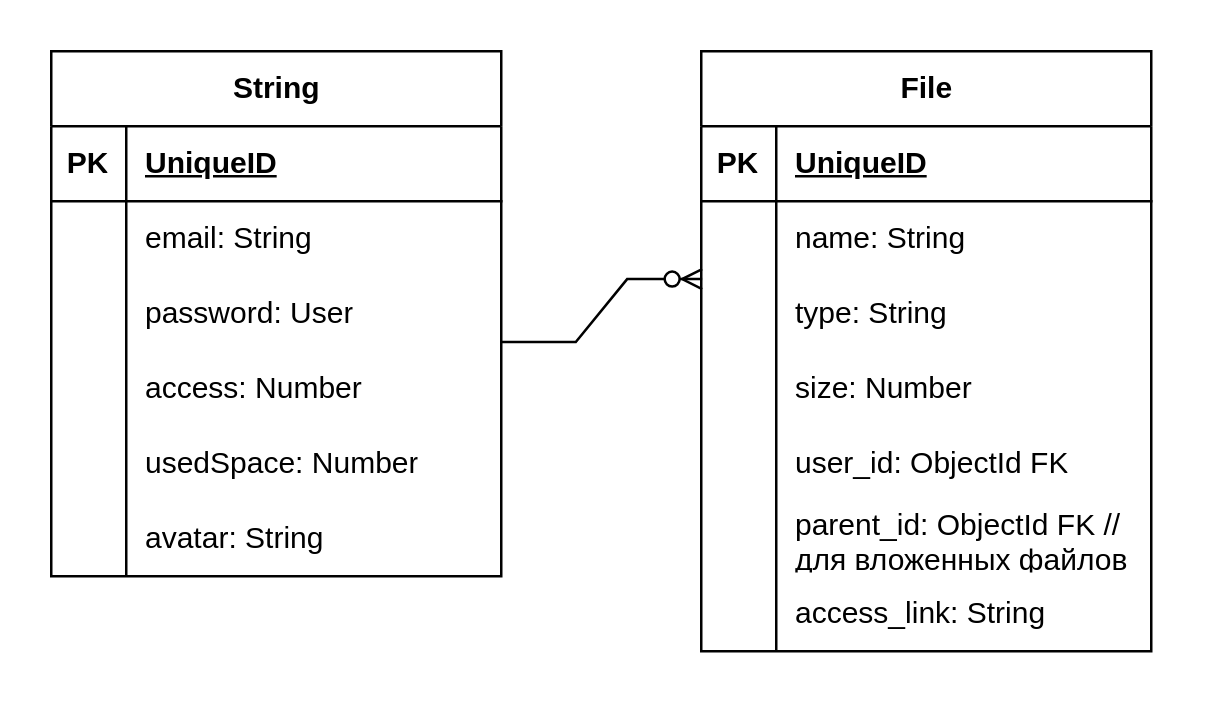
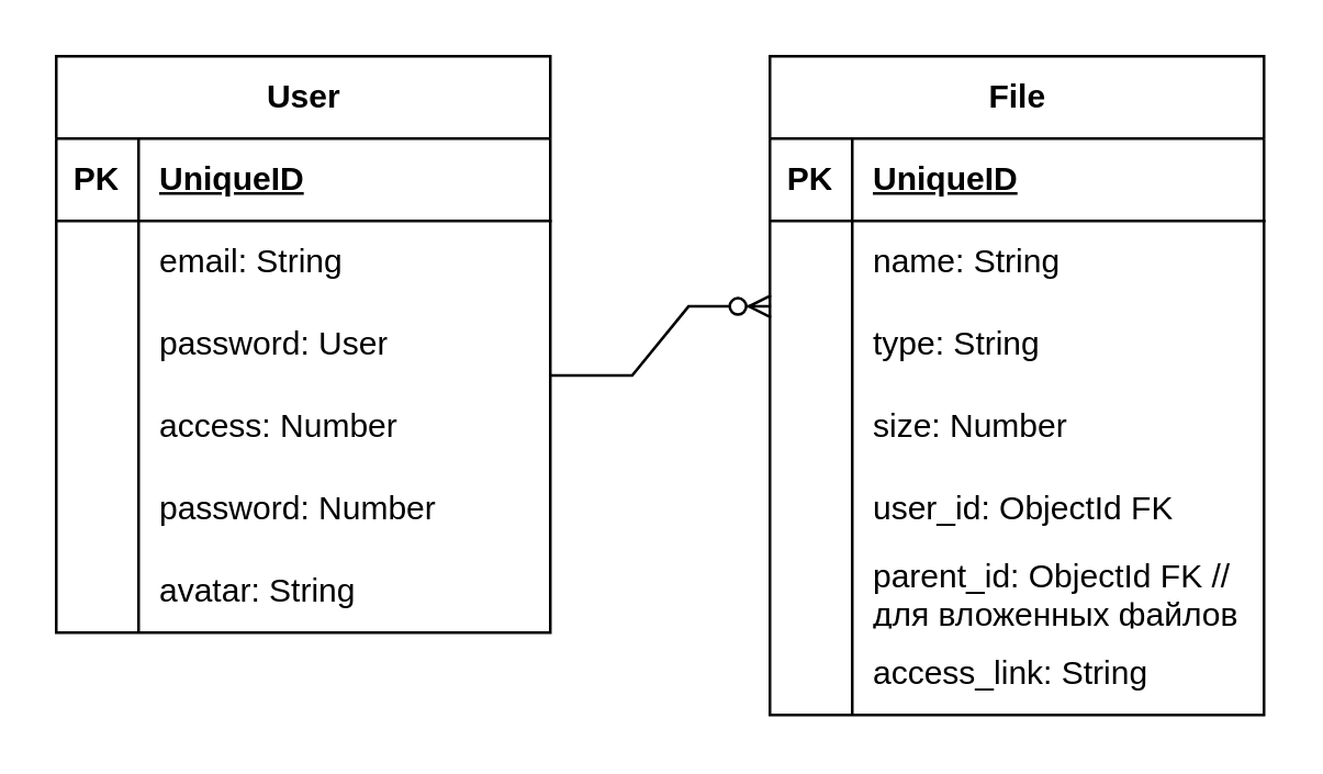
  <mxCell id="0" />
  <mxCell id="1" parent="0" />
- <mxCell id="2" value="String" style="shape=table;startSize=30;container=1;collapsible=1;childLayout=tableLayout;fixedRows=1;rowLines=0;fontStyle=1;align=center;resizeLast=1;html=1;" vertex="1" parent="1"><mxGeometry x="20" y="20" width="180" height="210" as="geometry" /></mxCell>
+ <mxCell id="2" value="User" style="shape=table;startSize=30;container=1;collapsible=1;childLayout=tableLayout;fixedRows=1;rowLines=0;fontStyle=1;align=center;resizeLast=1;html=1;" vertex="1" parent="1"><mxGeometry x="20" y="20" width="180" height="210" as="geometry" /></mxCell>
  <mxCell id="3" value="" style="shape=tableRow;horizontal=0;startSize=0;swimlaneHead=0;swimlaneBody=0;fillColor=none;collapsible=0;dropTarget=0;points=[[0,0.5],[1,0.5]];portConstraint=eastwest;top=0;left=0;right=0;bottom=1;" vertex="1" parent="2"><mxGeometry y="30" width="180" height="30" as="geometry" /></mxCell>
  <mxCell id="4" value="PK" style="shape=partialRectangle;connectable=0;fillColor=none;top=0;left=0;bottom=0;right=0;fontStyle=1;overflow=hidden;whiteSpace=wrap;html=1;" vertex="1" parent="3"><mxGeometry width="30" height="30" as="geometry"><mxRectangle width="30" height="30" as="alternateBounds" /></mxGeometry></mxCell>
  <mxCell id="5" value="UniqueID" style="shape=partialRectangle;connectable=0;fillColor=none;top=0;left=0;bottom=0;right=0;align=left;spacingLeft=6;fontStyle=5;overflow=hidden;whiteSpace=wrap;html=1;" vertex="1" parent="3"><mxGeometry x="30" width="150" height="30" as="geometry"><mxRectangle width="150" height="30" as="alternateBounds" /></mxGeometry></mxCell>
  <mxCell id="6" value="" style="shape=tableRow;horizontal=0;startSize=0;swimlaneHead=0;swimlaneBody=0;fillColor=none;collapsible=0;dropTarget=0;points=[[0,0.5],[1,0.5]];portConstraint=eastwest;top=0;left=0;right=0;bottom=0;" vertex="1" parent="2"><mxGeometry y="60" width="180" height="30" as="geometry" /></mxCell>
  <mxCell id="7" value="" style="shape=partialRectangle;connectable=0;fillColor=none;top=0;left=0;bottom=0;right=0;editable=1;overflow=hidden;whiteSpace=wrap;html=1;" vertex="1" parent="6"><mxGeometry width="30" height="30" as="geometry"><mxRectangle width="30" height="30" as="alternateBounds" /></mxGeometry></mxCell>
  <mxCell id="8" value="email: String" style="shape=partialRectangle;connectable=0;fillColor=none;top=0;left=0;bottom=0;right=0;align=left;spacingLeft=6;overflow=hidden;whiteSpace=wrap;html=1;" vertex="1" parent="6"><mxGeometry x="30" width="150" height="30" as="geometry"><mxRectangle width="150" height="30" as="alternateBounds" /></mxGeometry></mxCell>
  <mxCell id="9" value="" style="shape=tableRow;horizontal=0;startSize=0;swimlaneHead=0;swimlaneBody=0;fillColor=none;collapsible=0;dropTarget=0;points=[[0,0.5],[1,0.5]];portConstraint=eastwest;top=0;left=0;right=0;bottom=0;" vertex="1" parent="2"><mxGeometry y="90" width="180" height="30" as="geometry" /></mxCell>
  <mxCell id="10" value="" style="shape=partialRectangle;connectable=0;fillColor=none;top=0;left=0;bottom=0;right=0;editable=1;overflow=hidden;whiteSpace=wrap;html=1;" vertex="1" parent="9"><mxGeometry width="30" height="30" as="geometry"><mxRectangle width="30" height="30" as="alternateBounds" /></mxGeometry></mxCell>
  <mxCell id="11" value="password: User" style="shape=partialRectangle;connectable=0;fillColor=none;top=0;left=0;bottom=0;right=0;align=left;spacingLeft=6;overflow=hidden;whiteSpace=wrap;html=1;" vertex="1" parent="9"><mxGeometry x="30" width="150" height="30" as="geometry"><mxRectangle width="150" height="30" as="alternateBounds" /></mxGeometry></mxCell>
  <mxCell id="12" value="" style="shape=tableRow;horizontal=0;startSize=0;swimlaneHead=0;swimlaneBody=0;fillColor=none;collapsible=0;dropTarget=0;points=[[0,0.5],[1,0.5]];portConstraint=eastwest;top=0;left=0;right=0;bottom=0;" vertex="1" parent="2"><mxGeometry y="120" width="180" height="30" as="geometry" /></mxCell>
  <mxCell id="13" value="" style="shape=partialRectangle;connectable=0;fillColor=none;top=0;left=0;bottom=0;right=0;editable=1;overflow=hidden;whiteSpace=wrap;html=1;" vertex="1" parent="12"><mxGeometry width="30" height="30" as="geometry"><mxRectangle width="30" height="30" as="alternateBounds" /></mxGeometry></mxCell>
  <mxCell id="14" value="access: Number" style="shape=partialRectangle;connectable=0;fillColor=none;top=0;left=0;bottom=0;right=0;align=left;spacingLeft=6;overflow=hidden;whiteSpace=wrap;html=1;" vertex="1" parent="12"><mxGeometry x="30" width="150" height="30" as="geometry"><mxRectangle width="150" height="30" as="alternateBounds" /></mxGeometry></mxCell>
  <mxCell id="15" value="" style="shape=tableRow;horizontal=0;startSize=0;swimlaneHead=0;swimlaneBody=0;fillColor=none;collapsible=0;dropTarget=0;points=[[0,0.5],[1,0.5]];portConstraint=eastwest;top=0;left=0;right=0;bottom=0;" vertex="1" parent="2"><mxGeometry y="150" width="180" height="30" as="geometry" /></mxCell>
  <mxCell id="16" value="" style="shape=partialRectangle;connectable=0;fillColor=none;top=0;left=0;bottom=0;right=0;editable=1;overflow=hidden;whiteSpace=wrap;html=1;" vertex="1" parent="15"><mxGeometry width="30" height="30" as="geometry"><mxRectangle width="30" height="30" as="alternateBounds" /></mxGeometry></mxCell>
- <mxCell id="17" value="usedSpace: Number" style="shape=partialRectangle;connectable=0;fillColor=none;top=0;left=0;bottom=0;right=0;align=left;spacingLeft=6;overflow=hidden;whiteSpace=wrap;html=1;" vertex="1" parent="15"><mxGeometry x="30" width="150" height="30" as="geometry"><mxRectangle width="150" height="30" as="alternateBounds" /></mxGeometry></mxCell>
+ <mxCell id="17" value="password: Number" style="shape=partialRectangle;connectable=0;fillColor=none;top=0;left=0;bottom=0;right=0;align=left;spacingLeft=6;overflow=hidden;whiteSpace=wrap;html=1;" vertex="1" parent="15"><mxGeometry x="30" width="150" height="30" as="geometry"><mxRectangle width="150" height="30" as="alternateBounds" /></mxGeometry></mxCell>
  <mxCell id="18" value="" style="shape=tableRow;horizontal=0;startSize=0;swimlaneHead=0;swimlaneBody=0;fillColor=none;collapsible=0;dropTarget=0;points=[[0,0.5],[1,0.5]];portConstraint=eastwest;top=0;left=0;right=0;bottom=0;" vertex="1" parent="2"><mxGeometry y="180" width="180" height="30" as="geometry" /></mxCell>
  <mxCell id="19" value="" style="shape=partialRectangle;connectable=0;fillColor=none;top=0;left=0;bottom=0;right=0;editable=1;overflow=hidden;whiteSpace=wrap;html=1;" vertex="1" parent="18"><mxGeometry width="30" height="30" as="geometry"><mxRectangle width="30" height="30" as="alternateBounds" /></mxGeometry></mxCell>
  <mxCell id="20" value="avatar: String" style="shape=partialRectangle;connectable=0;fillColor=none;top=0;left=0;bottom=0;right=0;align=left;spacingLeft=6;overflow=hidden;whiteSpace=wrap;html=1;" vertex="1" parent="18"><mxGeometry x="30" width="150" height="30" as="geometry"><mxRectangle width="150" height="30" as="alternateBounds" /></mxGeometry></mxCell>
  <mxCell id="21" value="" style="shape=tableRow;horizontal=0;startSize=0;swimlaneHead=0;swimlaneBody=0;fillColor=none;collapsible=0;dropTarget=0;points=[[0,0.5],[1,0.5]];portConstraint=eastwest;top=0;left=0;right=0;bottom=0;" vertex="1" parent="1"><mxGeometry x="20" y="140" width="180" height="30" as="geometry" /></mxCell>
  <mxCell id="22" value="" style="shape=partialRectangle;connectable=0;fillColor=none;top=0;left=0;bottom=0;right=0;editable=1;overflow=hidden;whiteSpace=wrap;html=1;" vertex="1" parent="21"><mxGeometry width="30" height="30" as="geometry"><mxRectangle width="30" height="30" as="alternateBounds" /></mxGeometry></mxCell>
  <mxCell id="23" value="" style="shape=tableRow;horizontal=0;startSize=0;swimlaneHead=0;swimlaneBody=0;fillColor=none;collapsible=0;dropTarget=0;points=[[0,0.5],[1,0.5]];portConstraint=eastwest;top=0;left=0;right=0;bottom=0;" vertex="1" parent="1"><mxGeometry x="30" y="150" width="180" height="30" as="geometry" /></mxCell>
  <mxCell id="24" value="" style="shape=partialRectangle;connectable=0;fillColor=none;top=0;left=0;bottom=0;right=0;editable=1;overflow=hidden;whiteSpace=wrap;html=1;" vertex="1" parent="23"><mxGeometry width="30" height="30" as="geometry"><mxRectangle width="30" height="30" as="alternateBounds" /></mxGeometry></mxCell>
  <mxCell id="25" value="File" style="shape=table;startSize=30;container=1;collapsible=1;childLayout=tableLayout;fixedRows=1;rowLines=0;fontStyle=1;align=center;resizeLast=1;html=1;" vertex="1" parent="1"><mxGeometry x="280" y="20" width="180" height="240" as="geometry" /></mxCell>
  <mxCell id="26" value="" style="shape=tableRow;horizontal=0;startSize=0;swimlaneHead=0;swimlaneBody=0;fillColor=none;collapsible=0;dropTarget=0;points=[[0,0.5],[1,0.5]];portConstraint=eastwest;top=0;left=0;right=0;bottom=1;" vertex="1" parent="25"><mxGeometry y="30" width="180" height="30" as="geometry" /></mxCell>
  <mxCell id="27" value="PK" style="shape=partialRectangle;connectable=0;fillColor=none;top=0;left=0;bottom=0;right=0;fontStyle=1;overflow=hidden;whiteSpace=wrap;html=1;" vertex="1" parent="26"><mxGeometry width="30" height="30" as="geometry"><mxRectangle width="30" height="30" as="alternateBounds" /></mxGeometry></mxCell>
  <mxCell id="28" value="UniqueID" style="shape=partialRectangle;connectable=0;fillColor=none;top=0;left=0;bottom=0;right=0;align=left;spacingLeft=6;fontStyle=5;overflow=hidden;whiteSpace=wrap;html=1;" vertex="1" parent="26"><mxGeometry x="30" width="150" height="30" as="geometry"><mxRectangle width="150" height="30" as="alternateBounds" /></mxGeometry></mxCell>
  <mxCell id="29" value="" style="shape=tableRow;horizontal=0;startSize=0;swimlaneHead=0;swimlaneBody=0;fillColor=none;collapsible=0;dropTarget=0;points=[[0,0.5],[1,0.5]];portConstraint=eastwest;top=0;left=0;right=0;bottom=0;" vertex="1" parent="25"><mxGeometry y="60" width="180" height="30" as="geometry" /></mxCell>
  <mxCell id="30" value="" style="shape=partialRectangle;connectable=0;fillColor=none;top=0;left=0;bottom=0;right=0;editable=1;overflow=hidden;whiteSpace=wrap;html=1;" vertex="1" parent="29"><mxGeometry width="30" height="30" as="geometry"><mxRectangle width="30" height="30" as="alternateBounds" /></mxGeometry></mxCell>
  <mxCell id="31" value="name: String" style="shape=partialRectangle;connectable=0;fillColor=none;top=0;left=0;bottom=0;right=0;align=left;spacingLeft=6;overflow=hidden;whiteSpace=wrap;html=1;" vertex="1" parent="29"><mxGeometry x="30" width="150" height="30" as="geometry"><mxRectangle width="150" height="30" as="alternateBounds" /></mxGeometry></mxCell>
  <mxCell id="32" value="" style="shape=tableRow;horizontal=0;startSize=0;swimlaneHead=0;swimlaneBody=0;fillColor=none;collapsible=0;dropTarget=0;points=[[0,0.5],[1,0.5]];portConstraint=eastwest;top=0;left=0;right=0;bottom=0;" vertex="1" parent="25"><mxGeometry y="90" width="180" height="30" as="geometry" /></mxCell>
  <mxCell id="33" value="" style="shape=partialRectangle;connectable=0;fillColor=none;top=0;left=0;bottom=0;right=0;editable=1;overflow=hidden;whiteSpace=wrap;html=1;" vertex="1" parent="32"><mxGeometry width="30" height="30" as="geometry"><mxRectangle width="30" height="30" as="alternateBounds" /></mxGeometry></mxCell>
  <mxCell id="34" value="type: String" style="shape=partialRectangle;connectable=0;fillColor=none;top=0;left=0;bottom=0;right=0;align=left;spacingLeft=6;overflow=hidden;whiteSpace=wrap;html=1;" vertex="1" parent="32"><mxGeometry x="30" width="150" height="30" as="geometry"><mxRectangle width="150" height="30" as="alternateBounds" /></mxGeometry></mxCell>
  <mxCell id="35" value="" style="shape=tableRow;horizontal=0;startSize=0;swimlaneHead=0;swimlaneBody=0;fillColor=none;collapsible=0;dropTarget=0;points=[[0,0.5],[1,0.5]];portConstraint=eastwest;top=0;left=0;right=0;bottom=0;" vertex="1" parent="25"><mxGeometry y="120" width="180" height="30" as="geometry" /></mxCell>
  <mxCell id="36" value="" style="shape=partialRectangle;connectable=0;fillColor=none;top=0;left=0;bottom=0;right=0;editable=1;overflow=hidden;whiteSpace=wrap;html=1;" vertex="1" parent="35"><mxGeometry width="30" height="30" as="geometry"><mxRectangle width="30" height="30" as="alternateBounds" /></mxGeometry></mxCell>
  <mxCell id="37" value="size: Number" style="shape=partialRectangle;connectable=0;fillColor=none;top=0;left=0;bottom=0;right=0;align=left;spacingLeft=6;overflow=hidden;whiteSpace=wrap;html=1;" vertex="1" parent="35"><mxGeometry x="30" width="150" height="30" as="geometry"><mxRectangle width="150" height="30" as="alternateBounds" /></mxGeometry></mxCell>
  <mxCell id="38" value="" style="shape=tableRow;horizontal=0;startSize=0;swimlaneHead=0;swimlaneBody=0;fillColor=none;collapsible=0;dropTarget=0;points=[[0,0.5],[1,0.5]];portConstraint=eastwest;top=0;left=0;right=0;bottom=0;" vertex="1" parent="25"><mxGeometry y="150" width="180" height="30" as="geometry" /></mxCell>
  <mxCell id="39" value="" style="shape=partialRectangle;connectable=0;fillColor=none;top=0;left=0;bottom=0;right=0;editable=1;overflow=hidden;whiteSpace=wrap;html=1;" vertex="1" parent="38"><mxGeometry width="30" height="30" as="geometry"><mxRectangle width="30" height="30" as="alternateBounds" /></mxGeometry></mxCell>
  <mxCell id="40" value="user_id: ObjectId FK" style="shape=partialRectangle;connectable=0;fillColor=none;top=0;left=0;bottom=0;right=0;align=left;spacingLeft=6;overflow=hidden;whiteSpace=wrap;html=1;" vertex="1" parent="38"><mxGeometry x="30" width="150" height="30" as="geometry"><mxRectangle width="150" height="30" as="alternateBounds" /></mxGeometry></mxCell>
  <mxCell id="41" value="" style="shape=tableRow;horizontal=0;startSize=0;swimlaneHead=0;swimlaneBody=0;fillColor=none;collapsible=0;dropTarget=0;points=[[0,0.5],[1,0.5]];portConstraint=eastwest;top=0;left=0;right=0;bottom=0;" vertex="1" parent="25"><mxGeometry y="180" width="180" height="30" as="geometry" /></mxCell>
  <mxCell id="42" value="" style="shape=partialRectangle;connectable=0;fillColor=none;top=0;left=0;bottom=0;right=0;editable=1;overflow=hidden;whiteSpace=wrap;html=1;" vertex="1" parent="41"><mxGeometry width="30" height="30" as="geometry"><mxRectangle width="30" height="30" as="alternateBounds" /></mxGeometry></mxCell>
  <mxCell id="43" value="parent_id: ObjectId FK //для вложенных файлов (в папке)" style="shape=partialRectangle;connectable=0;fillColor=none;top=0;left=0;bottom=0;right=0;align=left;spacingLeft=6;overflow=hidden;whiteSpace=wrap;html=1;" vertex="1" parent="41"><mxGeometry x="30" width="150" height="30" as="geometry"><mxRectangle width="150" height="30" as="alternateBounds" /></mxGeometry></mxCell>
  <mxCell id="44" value="" style="shape=tableRow;horizontal=0;startSize=0;swimlaneHead=0;swimlaneBody=0;fillColor=none;collapsible=0;dropTarget=0;points=[[0,0.5],[1,0.5]];portConstraint=eastwest;top=0;left=0;right=0;bottom=0;" vertex="1" parent="25"><mxGeometry y="210" width="180" height="30" as="geometry" /></mxCell>
  <mxCell id="45" value="" style="shape=partialRectangle;connectable=0;fillColor=none;top=0;left=0;bottom=0;right=0;editable=1;overflow=hidden;whiteSpace=wrap;html=1;" vertex="1" parent="44"><mxGeometry width="30" height="30" as="geometry"><mxRectangle width="30" height="30" as="alternateBounds" /></mxGeometry></mxCell>
  <mxCell id="46" value="access_link: String" style="shape=partialRectangle;connectable=0;fillColor=none;top=0;left=0;bottom=0;right=0;align=left;spacingLeft=6;overflow=hidden;whiteSpace=wrap;html=1;" vertex="1" parent="44"><mxGeometry x="30" width="150" height="30" as="geometry"><mxRectangle width="150" height="30" as="alternateBounds" /></mxGeometry></mxCell>
  <mxCell id="47" value="" style="edgeStyle=entityRelationEdgeStyle;fontSize=12;html=1;endArrow=ERzeroToMany;endFill=1;rounded=0;exitX=0.999;exitY=0.876;exitDx=0;exitDy=0;exitPerimeter=0;entryX=0.002;entryY=0.038;entryDx=0;entryDy=0;entryPerimeter=0;" edge="1" parent="1" source="9" target="32"><mxGeometry width="100" height="100" relative="1" as="geometry"><mxPoint x="126" y="170" as="sourcePoint" /><mxPoint x="226" y="70" as="targetPoint" /></mxGeometry></mxCell>
